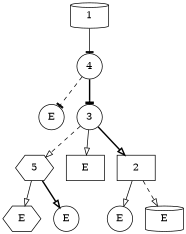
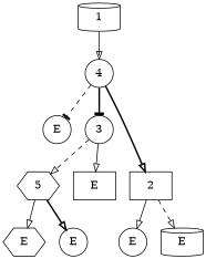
  digraph {
    node [shape=circle]
    edge [arrowhead=onormal style=solid]
    n1 [label=1 shape=cylinder]
    n2 [label=4]
    n3 [label=5 shape=hexagon]
    n4 [label=E shape=hexagon]
    n5 [label=E]
    n6 [label=E]
    n7 [label=3]
    n8 [label=E shape=box]
    n9 [label=2 shape=box]
    n10 [label=E]
    n11 [label=E shape=cylinder]
-   n1 -> n2 [arrowhead=tee]
+   n1 -> n2
    n2 -> n6 [arrowhead=tee style=dashed]
    n2 -> n7 [arrowhead=tee style=bold]
    n3 -> n4
    n3 -> n5 [style=bold]
    n7 -> n3 [style=dashed]
    n7 -> n8
-   n7 -> n9 [style=bold]
+   n2 -> n9 [style=bold]
    n9 -> n10
    n9 -> n11 [style=dashed]
  }
